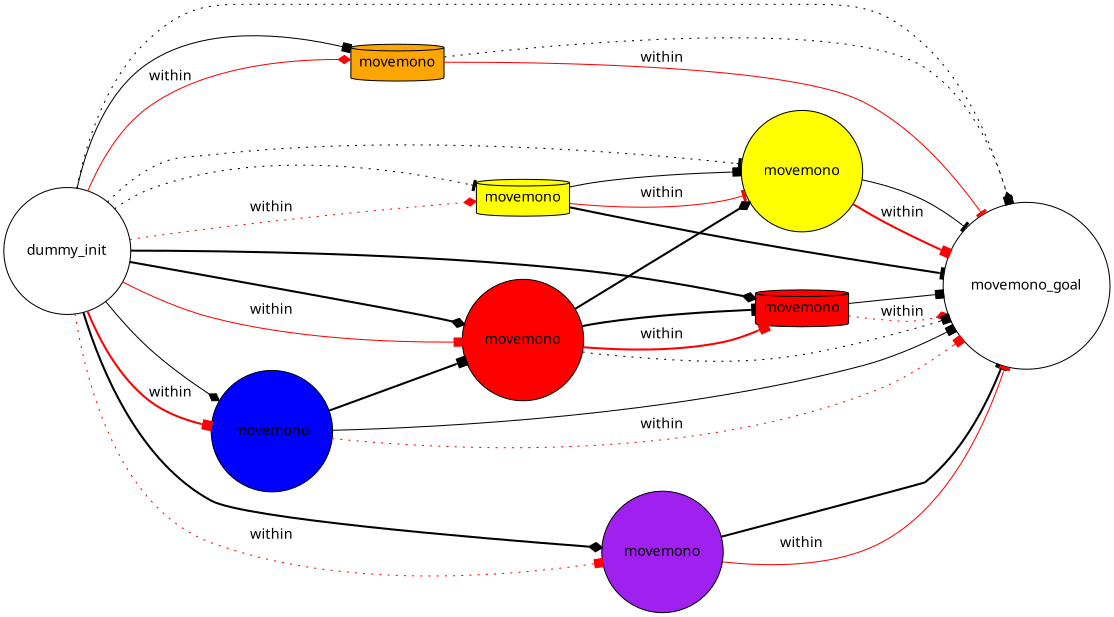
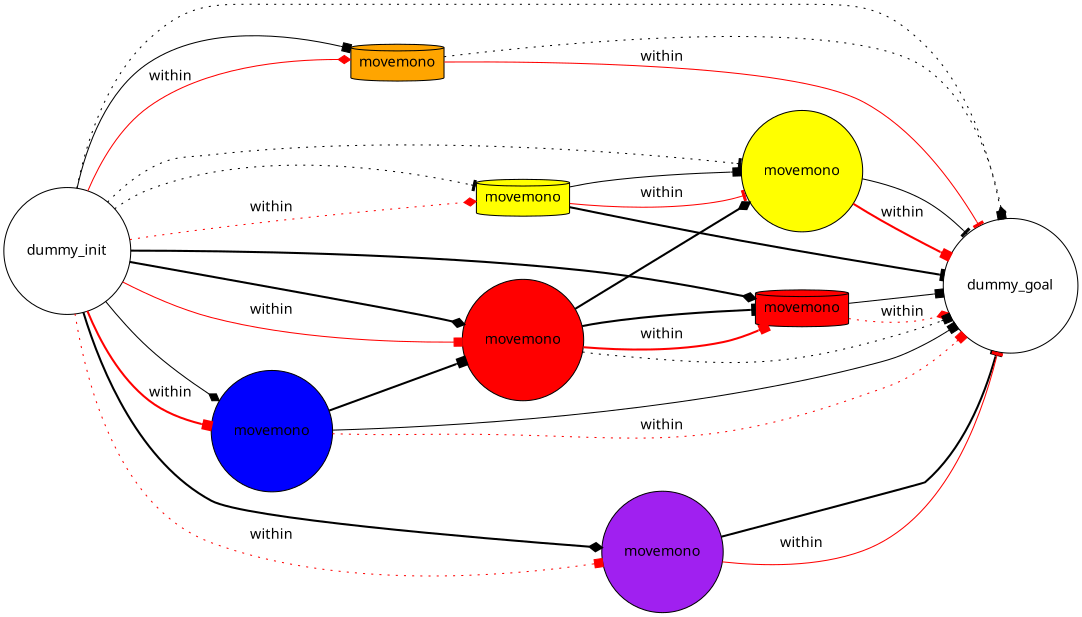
  digraph {
    rankdir=LR
    fontname="Noto Sans"
    node [fillcolor=white style=filled shape=circle fontname="Noto Sans"]
    edge [color=black style=solid arrowhead=box fontname="Noto Sans"]
    n1 [label=dummy_init]
-   n2 [label=movemono_goal]
+   n2 [label=dummy_goal]
    n3 [fillcolor=orange label=movemono shape=cylinder]
    n4 [fillcolor=yellow label=movemono]
    n5 [fillcolor=yellow label=movemono shape=cylinder]
    n6 [fillcolor=red label=movemono shape=cylinder]
    n7 [fillcolor=red label=movemono]
    n8 [fillcolor=blue label=movemono]
    n9 [fillcolor=purple label=movemono]
    n1 -> n2 [style=dotted]
    n1 -> n3
    n1 -> n3 [color=red label=within arrowhead=diamond]
    n1 -> n4 [style=dotted arrowhead=tee]
    n1 -> n5 [style=dotted arrowhead=tee]
    n1 -> n5 [color=red label=within style=dotted arrowhead=diamond]
    n1 -> n6 [style=bold arrowhead=diamond]
    n1 -> n7 [style=bold arrowhead=diamond]
    n1 -> n7 [color=red label=within]
    n1 -> n8 [arrowhead=diamond]
    n1 -> n8 [color=red label=within style=bold]
    n1 -> n9 [style=bold arrowhead=diamond]
    n1 -> n9 [color=red label=within style=dotted]
    n3 -> n2 [style=dotted arrowhead=diamond]
    n3 -> n2 [color=red label=within arrowhead=tee]
    n4 -> n2 [arrowhead=tee]
    n4 -> n2 [color=red label=within style=bold]
    n5 -> n2 [style=bold arrowhead=tee]
    n5 -> n4
    n5 -> n4 [color=red label=within arrowhead=tee]
    n6 -> n2
    n6 -> n2 [color=red label=within style=dotted arrowhead=diamond]
    n7 -> n2 [style=dotted]
    n7 -> n4 [style=bold arrowhead=diamond]
    n7 -> n6 [style=bold arrowhead=tee]
    n7 -> n6 [color=red label=within style=bold]
    n8 -> n2
    n8 -> n2 [color=red label=within style=dotted]
    n8 -> n7 [style=bold]
    n9 -> n2 [style=bold arrowhead=tee]
    n9 -> n2 [color=red label=within arrowhead=tee]
  }
